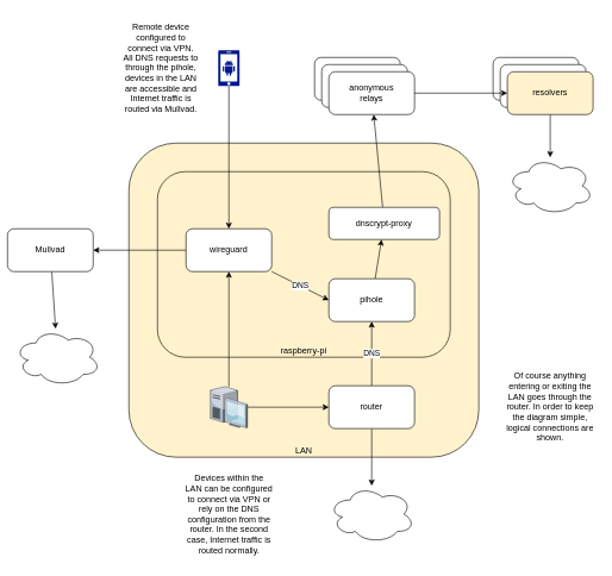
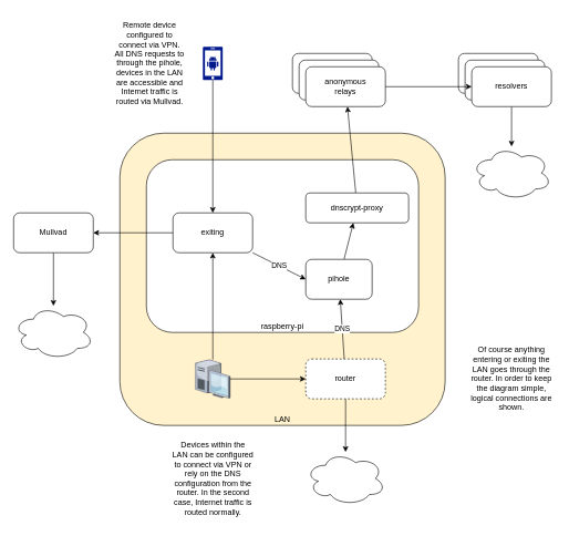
  <mxCell id="0" />
  <mxCell id="1" parent="0" />
  <mxCell id="2" value="LAN" style="rounded=1;whiteSpace=wrap;html=1;verticalAlign=bottom;fillColor=#fff2cc;" vertex="1" parent="1"><mxGeometry x="180" y="200" width="490" height="440" as="geometry" /></mxCell>
- <mxCell id="3" value="&lt;div&gt;raspberry-pi&lt;/div&gt;" style="rounded=1;whiteSpace=wrap;html=1;verticalAlign=bottom;fillColor=#fff2cc;" vertex="1" parent="1"><mxGeometry x="220" y="240" width="410" height="260" as="geometry" /></mxCell>
+ <mxCell id="3" value="&lt;div&gt;raspberry-pi&lt;/div&gt;" style="rounded=1;whiteSpace=wrap;html=1;verticalAlign=bottom;" vertex="1" parent="1"><mxGeometry x="220" y="240" width="410" height="260" as="geometry" /></mxCell>
  <mxCell id="4" style="edgeStyle=none;rounded=0;orthogonalLoop=1;jettySize=auto;html=1;" edge="1" parent="1" source="5" target="7"><mxGeometry relative="1" as="geometry" /></mxCell>
- <mxCell id="5" value="pihole" style="rounded=1;whiteSpace=wrap;html=1;" vertex="1" parent="1"><mxGeometry x="460" y="390" width="120" height="60" as="geometry" /></mxCell>
+ <mxCell id="5" value="pihole" style="rounded=1;whiteSpace=wrap;html=1;" vertex="1" parent="1"><mxGeometry x="460" y="390" width="100" height="60" as="geometry" /></mxCell>
  <mxCell id="6" style="edgeStyle=none;rounded=0;orthogonalLoop=1;jettySize=auto;html=1;" edge="1" parent="1" source="7" target="17"><mxGeometry relative="1" as="geometry" /></mxCell>
  <mxCell id="7" value="dnscrypt-proxy" style="rounded=1;whiteSpace=wrap;html=1;" vertex="1" parent="1"><mxGeometry x="460" y="290" width="155" height="45" as="geometry" /></mxCell>
  <mxCell id="8" value="DNS" style="edgeStyle=none;rounded=0;orthogonalLoop=1;jettySize=auto;html=1;entryX=0;entryY=0.5;entryDx=0;entryDy=0;" edge="1" parent="1" source="10" target="5"><mxGeometry relative="1" as="geometry" /></mxCell>
  <mxCell id="9" style="edgeStyle=none;rounded=0;orthogonalLoop=1;jettySize=auto;html=1;" edge="1" parent="1" source="10" target="12"><mxGeometry relative="1" as="geometry" /></mxCell>
- <mxCell id="10" value="wireguard" style="rounded=1;whiteSpace=wrap;html=1;" vertex="1" parent="1"><mxGeometry x="260" y="320" width="120" height="60" as="geometry" /></mxCell>
+ <mxCell id="10" value="exiting" style="rounded=1;whiteSpace=wrap;html=1;" vertex="1" parent="1"><mxGeometry x="260" y="320" width="120" height="60" as="geometry" /></mxCell>
  <mxCell id="11" style="edgeStyle=none;rounded=0;orthogonalLoop=1;jettySize=auto;html=1;" edge="1" parent="1" source="12" target="30"><mxGeometry relative="1" as="geometry" /></mxCell>
- <mxCell id="12" value="Mullvad" style="rounded=1;whiteSpace=wrap;html=1;" vertex="1" parent="1"><mxGeometry x="10" y="320" width="120" height="60" as="geometry" /></mxCell>
+ <mxCell id="12" value="Mullvad" style="rounded=1;whiteSpace=wrap;html=1;" vertex="1" parent="1"><mxGeometry x="20" y="320" width="120" height="60" as="geometry" /></mxCell>
  <mxCell id="13" style="rounded=0;orthogonalLoop=1;jettySize=auto;html=1;" edge="1" parent="1" source="14" target="10"><mxGeometry relative="1" as="geometry" /></mxCell>
  <mxCell id="14" value="" style="aspect=fixed;pointerEvents=1;shadow=0;dashed=0;html=1;strokeColor=none;labelPosition=center;verticalLabelPosition=bottom;verticalAlign=top;align=center;fillColor=#00188D;shape=mxgraph.mscae.enterprise.android_phone" vertex="1" parent="1"><mxGeometry x="305" y="70" width="30" height="50" as="geometry" /></mxCell>
  <mxCell id="15" value="&lt;div&gt;anonymous&lt;/div&gt;&lt;div&gt;relays&lt;br&gt;&lt;/div&gt;" style="rounded=1;whiteSpace=wrap;html=1;" vertex="1" parent="1"><mxGeometry x="440" y="80" width="120" height="60" as="geometry" /></mxCell>
  <mxCell id="16" value="&lt;div&gt;anonymous&lt;/div&gt;&lt;div&gt;relays&lt;br&gt;&lt;/div&gt;" style="rounded=1;whiteSpace=wrap;html=1;" vertex="1" parent="1"><mxGeometry x="450" y="90" width="120" height="60" as="geometry" /></mxCell>
  <mxCell id="17" value="&lt;div&gt;anonymous&lt;/div&gt;&lt;div&gt;relays&lt;br&gt;&lt;/div&gt;" style="rounded=1;whiteSpace=wrap;html=1;" vertex="1" parent="1"><mxGeometry x="460" y="100" width="120" height="60" as="geometry" /></mxCell>
  <mxCell id="18" value="" style="rounded=1;whiteSpace=wrap;html=1;" vertex="1" parent="1"><mxGeometry x="690" y="80" width="120" height="60" as="geometry" /></mxCell>
  <mxCell id="19" value="" style="rounded=1;whiteSpace=wrap;html=1;" vertex="1" parent="1"><mxGeometry x="700" y="90" width="120" height="60" as="geometry" /></mxCell>
  <mxCell id="20" style="edgeStyle=none;rounded=0;orthogonalLoop=1;jettySize=auto;html=1;" edge="1" parent="1" source="21" target="31"><mxGeometry relative="1" as="geometry" /></mxCell>
- <mxCell id="21" value="resolvers" style="rounded=1;whiteSpace=wrap;html=1;fillColor=#fff2cc;" vertex="1" parent="1"><mxGeometry x="710" y="100" width="120" height="60" as="geometry" /></mxCell>
+ <mxCell id="21" value="resolvers" style="rounded=1;whiteSpace=wrap;html=1;" vertex="1" parent="1"><mxGeometry x="710" y="100" width="120" height="60" as="geometry" /></mxCell>
  <mxCell id="22" style="edgeStyle=none;rounded=0;orthogonalLoop=1;jettySize=auto;html=1;" edge="1" parent="1" source="17" target="21"><mxGeometry relative="1" as="geometry" /></mxCell>
  <mxCell id="23" value="DNS" style="edgeStyle=none;rounded=0;orthogonalLoop=1;jettySize=auto;html=1;" edge="1" parent="1" source="25" target="5"><mxGeometry relative="1" as="geometry" /></mxCell>
  <mxCell id="24" style="edgeStyle=none;rounded=0;orthogonalLoop=1;jettySize=auto;html=1;" edge="1" parent="1" source="25" target="29"><mxGeometry relative="1" as="geometry" /></mxCell>
- <mxCell id="25" value="router" style="rounded=1;whiteSpace=wrap;html=1;" vertex="1" parent="1"><mxGeometry x="460" y="540" width="120" height="60" as="geometry" /></mxCell>
+ <mxCell id="25" value="router" style="rounded=1;whiteSpace=wrap;html=1;dashed=1;" vertex="1" parent="1"><mxGeometry x="460" y="540" width="120" height="60" as="geometry" /></mxCell>
  <mxCell id="26" style="edgeStyle=none;rounded=0;orthogonalLoop=1;jettySize=auto;html=1;" edge="1" parent="1" source="28" target="25"><mxGeometry relative="1" as="geometry" /></mxCell>
  <mxCell id="27" style="edgeStyle=none;rounded=0;orthogonalLoop=1;jettySize=auto;html=1;" edge="1" parent="1" source="28" target="10"><mxGeometry relative="1" as="geometry" /></mxCell>
  <mxCell id="28" value="" style="verticalLabelPosition=bottom;aspect=fixed;html=1;verticalAlign=top;strokeColor=none;align=center;outlineConnect=0;shape=mxgraph.citrix.desktop;" vertex="1" parent="1"><mxGeometry x="293.66" y="541" width="52.67" height="58" as="geometry" /></mxCell>
  <mxCell id="29" value="" style="ellipse;shape=cloud;whiteSpace=wrap;html=1;" vertex="1" parent="1"><mxGeometry x="460" y="680" width="120" height="80" as="geometry" /></mxCell>
  <mxCell id="30" value="" style="ellipse;shape=cloud;whiteSpace=wrap;html=1;" vertex="1" parent="1"><mxGeometry x="20" y="460" width="120" height="80" as="geometry" /></mxCell>
  <mxCell id="31" value="" style="ellipse;shape=cloud;whiteSpace=wrap;html=1;" vertex="1" parent="1"><mxGeometry x="710" y="220" width="120" height="80" as="geometry" /></mxCell>
  <mxCell id="32" value="Remote device configured to connect via VPN. All DNS requests to through the pihole, devices in the LAN are accessible and Internet traffic is routed via Mullvad." style="text;html=1;strokeColor=none;fillColor=none;align=center;verticalAlign=middle;whiteSpace=wrap;rounded=0;" vertex="1" parent="1"><mxGeometry x="170" y="20" width="110" height="150" as="geometry" /></mxCell>
  <mxCell id="33" value="Devices within the LAN can be configured to connect via VPN or rely on the DNS configuration from the router. In the second case, Internet traffic is routed normally." style="text;html=1;strokeColor=none;fillColor=none;align=center;verticalAlign=middle;whiteSpace=wrap;rounded=0;" vertex="1" parent="1"><mxGeometry x="257.5" y="655" width="125" height="130" as="geometry" /></mxCell>
  <mxCell id="34" value="Of course anything entering or exiting the LAN goes through the router. In order to keep the diagram simple, logical connections are shown." style="text;html=1;strokeColor=none;fillColor=none;align=center;verticalAlign=middle;whiteSpace=wrap;rounded=0;" vertex="1" parent="1"><mxGeometry x="705" y="510" width="130" height="120" as="geometry" /></mxCell>
